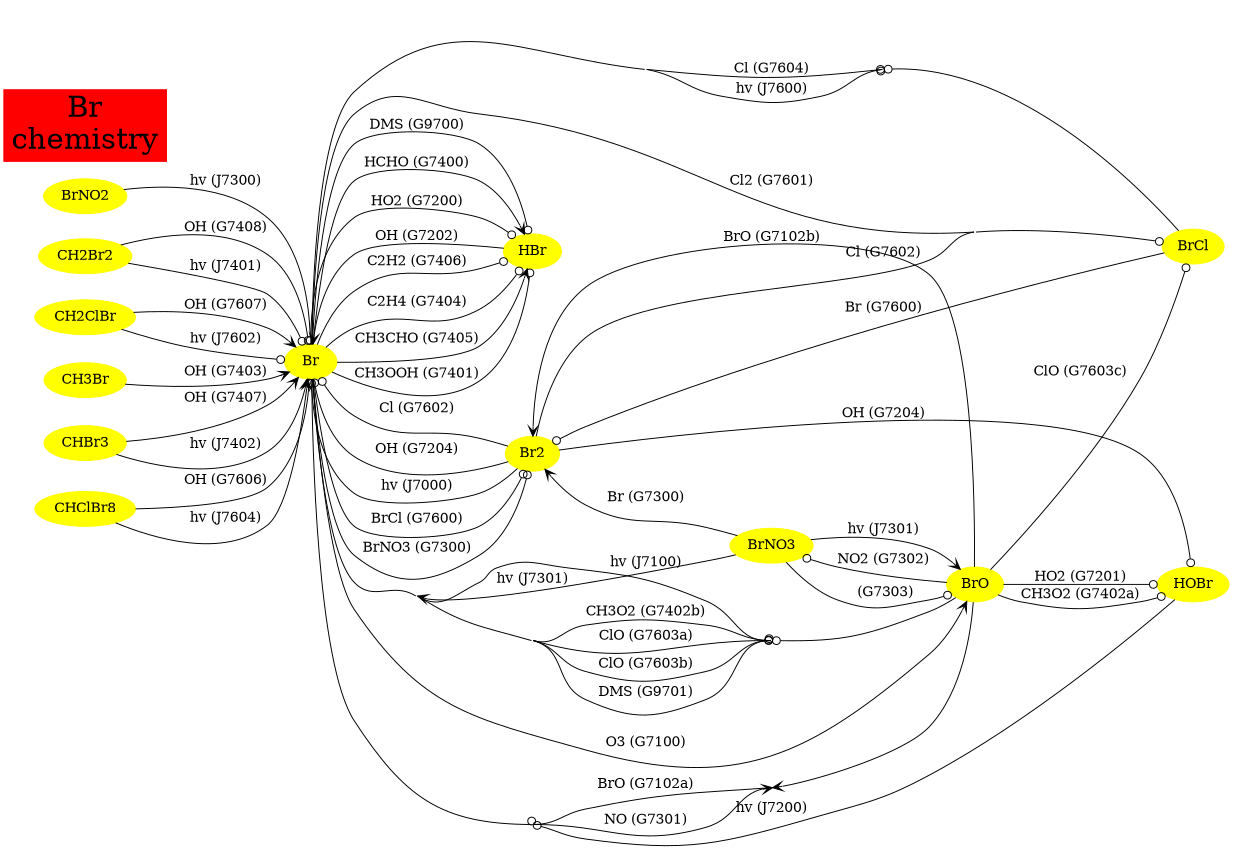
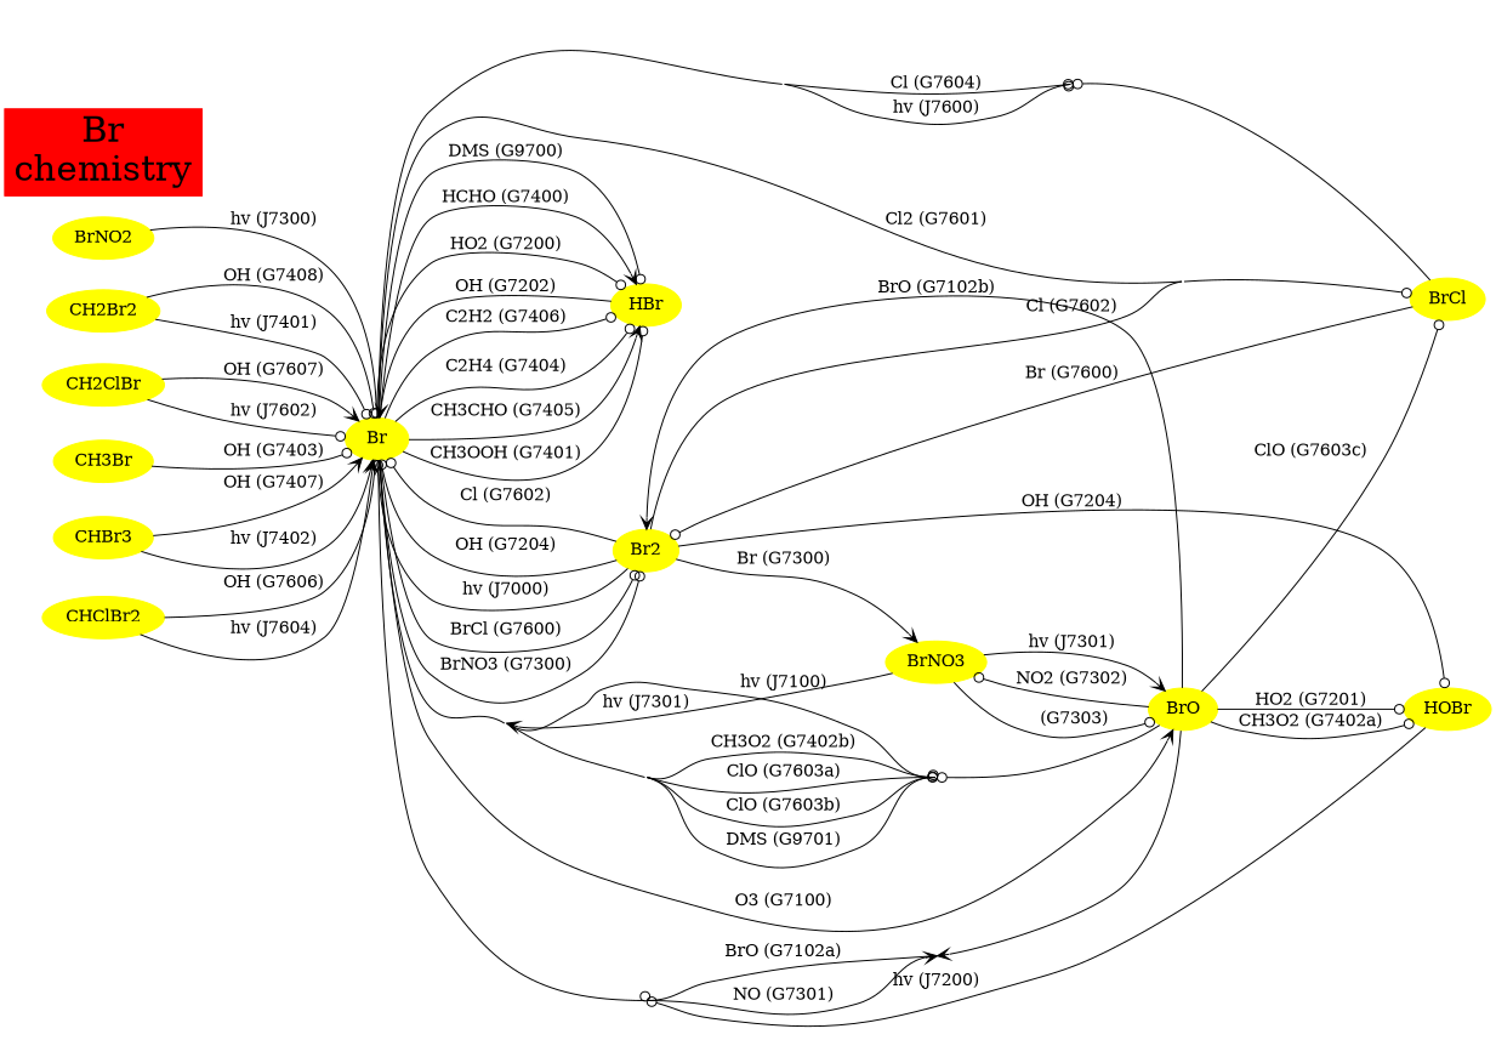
  digraph {
    concentrate=true
    rankdir=LR
    node [color=yellow shape=oval style=filled]
    edge [arrowhead=odot]
    Br
    Br2
    BrCl
    BrNO2
    BrNO3
    BrO
    CH2Br2
    CH2ClBr
    CH3Br
    CHBr3
-   CHClBr2 [label=CHClBr8]
+   CHClBr2
    HBr
    HOBr
    "Br\nchemistry" [color=red fontsize=30 shape=box]
    subgraph sub_1 {
      Br
      Br2
      BrCl
      BrNO2
      BrNO3
      BrO
      CH2Br2
      CH2ClBr
      CH3Br
      CHBr3
      CHClBr2
      HBr
      HOBr
    }
    Br -> Br2 [label="BrCl (G7600)"]
    Br -> Br2 [label="BrNO3 (G7300)"]
    Br -> BrCl [label="Cl2 (G7601)"]
    Br -> BrO [arrowhead=vee label="O3 (G7100)"]
    Br -> HBr [label="C2H2 (G7406)"]
    Br -> HBr [label="C2H4 (G7404)"]
    Br -> HBr [arrowhead=vee label="CH3CHO (G7405)"]
    Br -> HBr [label="CH3OOH (G7401)"]
    Br -> HBr [label="DMS (G9700)"]
    Br -> HBr [arrowhead=vee label="HCHO (G7400)"]
    Br -> HBr [label="HO2 (G7200)"]
    Br2 -> Br [label="Cl (G7602)"]
    Br2 -> Br [label="OH (G7204)"]
    Br2 -> Br [label="hv (J7000)"]
    Br2 -> BrCl [label="Cl (G7602)"]
    Br2 -> HOBr [label="OH (G7204)"]
    BrCl -> Br [label="Cl (G7604)"]
    BrCl -> Br [label="hv (J7600)"]
    BrCl -> Br2 [label="Br (G7600)"]
    BrNO2 -> Br [label="hv (J7300)"]
    BrNO3 -> Br [arrowhead=vee label="hv (J7301)"]
-   BrNO3 -> Br2 [arrowhead=vee label="Br (G7300)"]
+   Br2 -> BrNO3 [arrowhead=vee label="Br (G7300)"]
    BrNO3 -> BrO [label=" (G7303)"]
    BrNO3 -> BrO [arrowhead=vee label="hv (J7301)"]
    BrO -> Br [label="BrO (G7102a)"]
    BrO -> Br [arrowhead=vee label="CH3O2 (G7402b)"]
    BrO -> Br [arrowhead=vee label="ClO (G7603a)"]
    BrO -> Br [label="ClO (G7603b)"]
    BrO -> Br [label="DMS (G9701)"]
    BrO -> Br [arrowhead=vee label="NO (G7301)"]
    BrO -> Br [arrowhead=vee label="hv (J7100)"]
    BrO -> Br2 [arrowhead=vee label="BrO (G7102b)"]
    BrO -> BrCl [label="ClO (G7603c)"]
    BrO -> BrNO3 [label="NO2 (G7302)"]
    BrO -> HOBr [label="CH3O2 (G7402a)"]
    BrO -> HOBr [label="HO2 (G7201)"]
    CH2Br2 -> Br [label="OH (G7408)"]
    CH2Br2 -> Br [label="hv (J7401)"]
    CH2ClBr -> Br [arrowhead=vee label="OH (G7607)"]
    CH2ClBr -> Br [label="hv (J7602)"]
-   CH3Br -> Br [arrowhead=vee label="OH (G7403)"]
+   CH3Br -> Br [label="OH (G7403)"]
    CHBr3 -> Br [arrowhead=vee label="OH (G7407)"]
    CHBr3 -> Br [arrowhead=vee label="hv (J7402)"]
    CHClBr2 -> Br [label="OH (G7606)"]
    CHClBr2 -> Br [arrowhead=vee label="hv (J7604)"]
    HBr -> Br [arrowhead=vee label="OH (G7202)"]
    HOBr -> Br [label="hv (J7200)"]
  }
